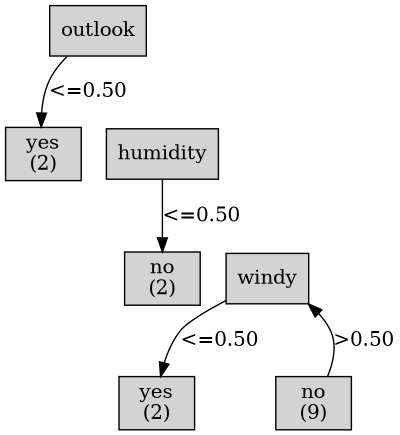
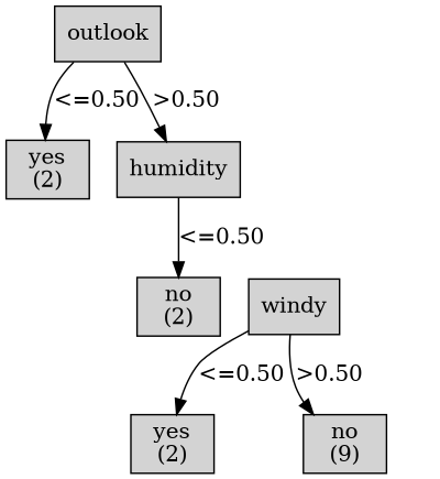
  digraph {
    node [shape=box style=filled weight=2]
    n1 [label="outlook\n" weight=1]
    n2 [label="yes\n(2)\n"]
    n3 [label="humidity\n"]
    n4 [label="no\n(2)\n" weight=3]
    n5 [label="windy\n" weight=3]
    n6 [label="yes\n(2)\n" weight=4]
    n7 [label="no\n(9)\n" weight=4]
    subgraph sub_1 {
      rank=same
      n1
    }
    subgraph sub_2 {
      rank=same
      n2
      n3
    }
    subgraph sub_3 {
      rank=same
      n4
      n5
    }
    subgraph sub_4 {
      rank=same
      n6
      n7
    }
    n1 -> n2 [label="<=0.50"]
+   n1 -> n3 [label=">0.50"]
    n3 -> n4 [label="<=0.50"]
    n5 -> n6 [label="<=0.50"]
-   n7 -> n5 [label=">0.50"]
+   n5 -> n7 [label=">0.50"]
  }
